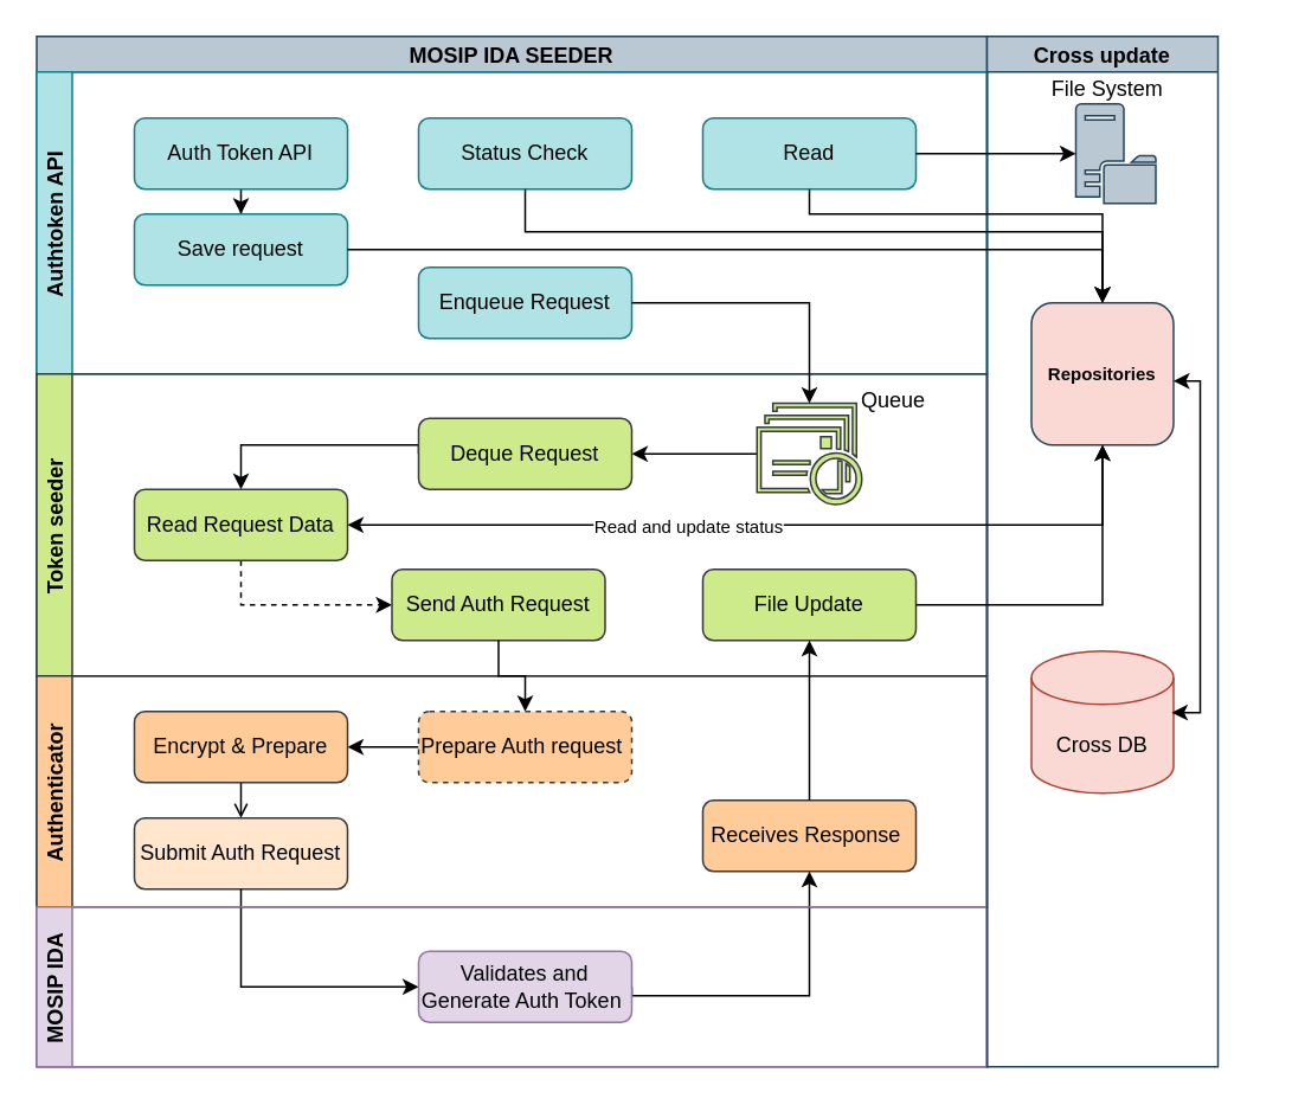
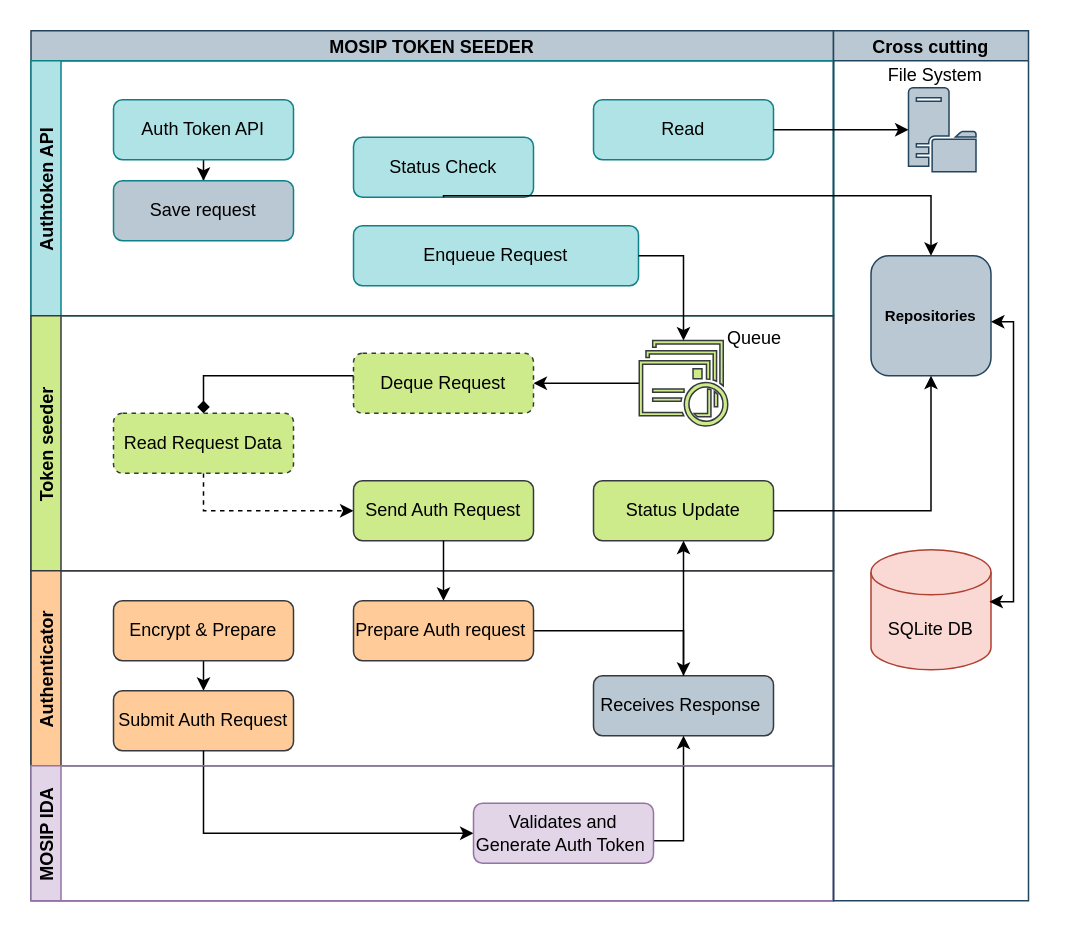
  <mxCell id="0" />
  <mxCell id="1" parent="0" />
- <mxCell id="2" value="MOSIP IDA SEEDER" style="swimlane;childLayout=stackLayout;resizeParent=1;resizeParentMax=0;horizontal=1;startSize=20;horizontalStack=0;fillColor=#bac8d3;strokeColor=#23445d;" parent="1" vertex="1"><mxGeometry x="20" y="20" width="535" height="580" as="geometry"><mxRectangle x="50" y="10" width="70" height="30" as="alternateBounds" /></mxGeometry></mxCell>
+ <mxCell id="2" value="MOSIP TOKEN SEEDER" style="swimlane;childLayout=stackLayout;resizeParent=1;resizeParentMax=0;horizontal=1;startSize=20;horizontalStack=0;fillColor=#bac8d3;strokeColor=#23445d;" parent="1" vertex="1"><mxGeometry x="20" y="20" width="535" height="580" as="geometry"><mxRectangle x="50" y="10" width="70" height="30" as="alternateBounds" /></mxGeometry></mxCell>
  <mxCell id="3" value="Authtoken API" style="swimlane;startSize=20;horizontal=0;fillColor=#b0e3e6;strokeColor=#0e8088;" parent="2" vertex="1"><mxGeometry y="20" width="535" height="170" as="geometry" /></mxCell>
  <mxCell id="4" style="edgeStyle=orthogonalEdgeStyle;rounded=0;orthogonalLoop=1;jettySize=auto;html=1;entryX=0.5;entryY=0;entryDx=0;entryDy=0;fontSize=10;fontColor=#000000;startArrow=none;startFill=0;endArrow=classic;endFill=1;fillColor=#b0e3e6;strokeColor=#000000;" parent="3" source="5" target="8" edge="1"><mxGeometry relative="1" as="geometry" /></mxCell>
  <mxCell id="5" value="Auth Token API" style="rounded=1;whiteSpace=wrap;html=1;fillColor=#b0e3e6;strokeColor=#0e8088;" parent="3" vertex="1"><mxGeometry x="55" y="26" width="120" height="40" as="geometry" /></mxCell>
- <mxCell id="6" value="Status Check" style="rounded=1;whiteSpace=wrap;html=1;fillColor=#b0e3e6;strokeColor=#0e8088;" parent="3" vertex="1"><mxGeometry x="215" y="26" width="120" height="40" as="geometry" /></mxCell>
+ <mxCell id="6" value="Status Check" style="rounded=1;whiteSpace=wrap;html=1;fillColor=#b0e3e6;strokeColor=#0e8088;" parent="3" vertex="1"><mxGeometry x="215" y="51" width="120" height="40" as="geometry" /></mxCell>
  <mxCell id="7" value="Read" style="rounded=1;whiteSpace=wrap;html=1;fillColor=#b0e3e6;strokeColor=#0e8088;" parent="3" vertex="1"><mxGeometry x="375" y="26" width="120" height="40" as="geometry" /></mxCell>
- <mxCell id="8" value="Save request" style="rounded=1;whiteSpace=wrap;html=1;fillColor=#b0e3e6;strokeColor=#0e8088;" parent="3" vertex="1"><mxGeometry x="55" y="80" width="120" height="40" as="geometry" /></mxCell>
- <mxCell id="9" value="Enqueue Request" style="rounded=1;whiteSpace=wrap;html=1;fillColor=#b0e3e6;strokeColor=#0e8088;" parent="3" vertex="1"><mxGeometry x="215" y="110" width="120" height="40" as="geometry" /></mxCell>
+ <mxCell id="8" value="Save request" style="rounded=1;whiteSpace=wrap;html=1;fillColor=#bac8d3;strokeColor=#0e8088;" parent="3" vertex="1"><mxGeometry x="55" y="80" width="120" height="40" as="geometry" /></mxCell>
+ <mxCell id="9" value="Enqueue Request" style="rounded=1;whiteSpace=wrap;html=1;fillColor=#b0e3e6;strokeColor=#0e8088;" parent="3" vertex="1"><mxGeometry x="215" y="110" width="190" height="40" as="geometry" /></mxCell>
  <mxCell id="10" value="Token seeder" style="swimlane;startSize=20;horizontal=0;fillColor=#cdeb8b;strokeColor=#36393d;" parent="2" vertex="1"><mxGeometry y="190" width="535" height="170" as="geometry" /></mxCell>
  <mxCell id="11" style="edgeStyle=orthogonalEdgeStyle;rounded=0;orthogonalLoop=1;jettySize=auto;html=1;entryX=1;entryY=0.5;entryDx=0;entryDy=0;fontSize=10;fontColor=#000000;startArrow=none;startFill=0;endArrow=classic;endFill=1;" parent="10" source="18" target="13" edge="1"><mxGeometry relative="1" as="geometry"><mxPoint x="395" y="40" as="sourcePoint" /></mxGeometry></mxCell>
- <mxCell id="12" style="edgeStyle=orthogonalEdgeStyle;rounded=0;orthogonalLoop=1;jettySize=auto;html=1;fontSize=10;fontColor=#000000;startArrow=none;startFill=0;endArrow=classic;endFill=1;exitX=0;exitY=0.5;exitDx=0;exitDy=0;entryX=0.5;entryY=0;entryDx=0;entryDy=0;" parent="10" source="13" target="15" edge="1"><mxGeometry relative="1" as="geometry"><mxPoint x="121" y="50" as="targetPoint" /><Array as="points"><mxPoint x="115" y="40" /></Array></mxGeometry></mxCell>
- <mxCell id="13" value="Deque Request" style="rounded=1;whiteSpace=wrap;html=1;fillColor=#cdeb8b;strokeColor=#36393d;" parent="10" vertex="1"><mxGeometry x="215" y="25" width="120" height="40" as="geometry" /></mxCell>
+ <mxCell id="12" style="edgeStyle=orthogonalEdgeStyle;rounded=0;orthogonalLoop=1;jettySize=auto;html=1;fontSize=10;fontColor=#000000;startArrow=none;startFill=0;endArrow=diamond;endFill=1;exitX=0;exitY=0.5;exitDx=0;exitDy=0;entryX=0.5;entryY=0;entryDx=0;entryDy=0;" parent="10" source="13" target="15" edge="1"><mxGeometry relative="1" as="geometry"><mxPoint x="121" y="50" as="targetPoint" /><Array as="points"><mxPoint x="115" y="40" /></Array></mxGeometry></mxCell>
+ <mxCell id="13" value="Deque Request" style="rounded=1;whiteSpace=wrap;html=1;fillColor=#cdeb8b;strokeColor=#36393d;dashed=1;" parent="10" vertex="1"><mxGeometry x="215" y="25" width="120" height="40" as="geometry" /></mxCell>
  <mxCell id="14" value="" style="edgeStyle=orthogonalEdgeStyle;rounded=0;orthogonalLoop=1;jettySize=auto;html=1;fontSize=10;fontColor=#000000;startArrow=none;startFill=0;endArrow=classic;endFill=1;exitX=0.5;exitY=1;exitDx=0;exitDy=0;entryX=0;entryY=0.5;entryDx=0;entryDy=0;dashed=1;" parent="10" source="15" target="16" edge="1"><mxGeometry relative="1" as="geometry" /></mxCell>
- <mxCell id="15" value="Read Request Data" style="rounded=1;whiteSpace=wrap;html=1;fillColor=#cdeb8b;strokeColor=#36393d;" parent="10" vertex="1"><mxGeometry x="55" y="65" width="120" height="40" as="geometry" /></mxCell>
- <mxCell id="16" value="Send Auth Request" style="whiteSpace=wrap;html=1;rounded=1;fillColor=#cdeb8b;strokeColor=#36393d;" parent="10" vertex="1"><mxGeometry x="200" y="110" width="120" height="40" as="geometry" /></mxCell>
- <mxCell id="17" value="File Update" style="whiteSpace=wrap;html=1;rounded=1;fillColor=#cdeb8b;strokeColor=#36393d;" parent="10" vertex="1"><mxGeometry x="375" y="110" width="120" height="40" as="geometry" /></mxCell>
+ <mxCell id="15" value="Read Request Data" style="rounded=1;whiteSpace=wrap;html=1;fillColor=#cdeb8b;strokeColor=#36393d;dashed=1;" parent="10" vertex="1"><mxGeometry x="55" y="65" width="120" height="40" as="geometry" /></mxCell>
+ <mxCell id="16" value="Send Auth Request" style="whiteSpace=wrap;html=1;rounded=1;fillColor=#cdeb8b;strokeColor=#36393d;" parent="10" vertex="1"><mxGeometry x="215" y="110" width="120" height="40" as="geometry" /></mxCell>
+ <mxCell id="17" value="Status Update" style="whiteSpace=wrap;html=1;rounded=1;fillColor=#cdeb8b;strokeColor=#36393d;" parent="10" vertex="1"><mxGeometry x="375" y="110" width="120" height="40" as="geometry" /></mxCell>
  <mxCell id="18" value="" style="sketch=0;pointerEvents=1;shadow=0;dashed=0;html=1;strokeColor=#36393d;fillColor=#cdeb8b;labelPosition=center;verticalLabelPosition=bottom;verticalAlign=top;outlineConnect=0;align=center;shape=mxgraph.office.communications.queue_viewer;labelBackgroundColor=none;fillStyle=auto;" vertex="1" parent="10"><mxGeometry x="405.5" y="16.5" width="59" height="57" as="geometry" /></mxCell>
  <mxCell id="19" value="Queue" style="text;html=1;strokeColor=none;fillColor=none;align=center;verticalAlign=middle;whiteSpace=wrap;rounded=0;labelBackgroundColor=none;fillStyle=auto;" vertex="1" parent="10"><mxGeometry x="455" y="10" width="55" height="10" as="geometry" /></mxCell>
  <mxCell id="20" value="Authenticator" style="swimlane;startSize=20;horizontal=0;fillColor=#ffcc99;strokeColor=#36393d;" parent="2" vertex="1"><mxGeometry y="360" width="535" height="130" as="geometry" /></mxCell>
- <mxCell id="21" style="edgeStyle=orthogonalEdgeStyle;rounded=0;orthogonalLoop=1;jettySize=auto;html=1;entryX=1;entryY=0.5;entryDx=0;entryDy=0;fontSize=10;fontColor=#000000;startArrow=none;startFill=0;endArrow=classic;endFill=1;" parent="20" source="22" target="24" edge="1"><mxGeometry relative="1" as="geometry" /></mxCell>
- <mxCell id="22" value="Prepare Auth request&amp;nbsp;" style="rounded=1;whiteSpace=wrap;html=1;fillColor=#ffcc99;strokeColor=#36393d;dashed=1;" parent="20" vertex="1"><mxGeometry x="215" y="20" width="120" height="40" as="geometry" /></mxCell>
- <mxCell id="23" value="" style="edgeStyle=orthogonalEdgeStyle;rounded=0;orthogonalLoop=1;jettySize=auto;html=1;fontSize=10;fontColor=#000000;startArrow=none;startFill=0;endArrow=open;endFill=1;entryX=0.5;entryY=0;entryDx=0;entryDy=0;exitX=0.5;exitY=1;exitDx=0;exitDy=0;" parent="20" source="24" target="25" edge="1"><mxGeometry relative="1" as="geometry" /></mxCell>
+ <mxCell id="21" style="edgeStyle=orthogonalEdgeStyle;rounded=0;orthogonalLoop=1;jettySize=auto;html=1;fontSize=10;fontColor=#000000;startArrow=none;startFill=0;endArrow=classic;endFill=1;" parent="20" source="22" target="26" edge="1"><mxGeometry relative="1" as="geometry" /></mxCell>
+ <mxCell id="22" value="Prepare Auth request&amp;nbsp;" style="rounded=1;whiteSpace=wrap;html=1;fillColor=#ffcc99;strokeColor=#36393d;" parent="20" vertex="1"><mxGeometry x="215" y="20" width="120" height="40" as="geometry" /></mxCell>
+ <mxCell id="23" value="" style="edgeStyle=orthogonalEdgeStyle;rounded=0;orthogonalLoop=1;jettySize=auto;html=1;fontSize=10;fontColor=#000000;startArrow=none;startFill=0;endArrow=classic;endFill=1;entryX=0.5;entryY=0;entryDx=0;entryDy=0;exitX=0.5;exitY=1;exitDx=0;exitDy=0;" parent="20" source="24" target="25" edge="1"><mxGeometry relative="1" as="geometry" /></mxCell>
  <mxCell id="24" value="Encrypt &amp;amp; Prepare" style="rounded=1;whiteSpace=wrap;html=1;fillColor=#ffcc99;strokeColor=#36393d;" parent="20" vertex="1"><mxGeometry x="55" y="20" width="120" height="40" as="geometry" /></mxCell>
- <mxCell id="25" value="Submit Auth Request" style="rounded=1;whiteSpace=wrap;html=1;fillColor=#ffe6cc;strokeColor=#36393d;" parent="20" vertex="1"><mxGeometry x="55" y="80" width="120" height="40" as="geometry" /></mxCell>
- <mxCell id="26" value="Receives Response&amp;nbsp;" style="rounded=1;whiteSpace=wrap;html=1;fillColor=#ffcc99;strokeColor=#36393d;" parent="20" vertex="1"><mxGeometry x="375" y="70" width="120" height="40" as="geometry" /></mxCell>
+ <mxCell id="25" value="Submit Auth Request" style="rounded=1;whiteSpace=wrap;html=1;fillColor=#ffcc99;strokeColor=#36393d;" parent="20" vertex="1"><mxGeometry x="55" y="80" width="120" height="40" as="geometry" /></mxCell>
+ <mxCell id="26" value="Receives Response&amp;nbsp;" style="rounded=1;whiteSpace=wrap;html=1;fillColor=#bac8d3;strokeColor=#36393d;" parent="20" vertex="1"><mxGeometry x="375" y="70" width="120" height="40" as="geometry" /></mxCell>
  <mxCell id="27" style="edgeStyle=orthogonalEdgeStyle;rounded=0;orthogonalLoop=1;jettySize=auto;html=1;fontSize=10;fontColor=#000000;startArrow=none;startFill=0;endArrow=classic;endFill=1;" parent="2" source="9" target="18" edge="1"><mxGeometry relative="1" as="geometry"><mxPoint x="439" y="200" as="targetPoint" /></mxGeometry></mxCell>
  <mxCell id="28" style="edgeStyle=orthogonalEdgeStyle;rounded=0;orthogonalLoop=1;jettySize=auto;html=1;exitX=0.5;exitY=1;exitDx=0;exitDy=0;fontSize=10;fontColor=#000000;startArrow=none;startFill=0;endArrow=classic;endFill=1;entryX=0.5;entryY=0;entryDx=0;entryDy=0;" parent="2" source="16" target="22" edge="1"><mxGeometry relative="1" as="geometry"><mxPoint x="360" y="360" as="targetPoint" /></mxGeometry></mxCell>
  <mxCell id="29" value="" style="edgeStyle=orthogonalEdgeStyle;rounded=0;orthogonalLoop=1;jettySize=auto;html=1;fontSize=10;fontColor=#000000;startArrow=none;startFill=0;endArrow=classic;endFill=1;entryX=0;entryY=0.5;entryDx=0;entryDy=0;exitX=0.5;exitY=1;exitDx=0;exitDy=0;" parent="2" source="25" target="33" edge="1"><mxGeometry relative="1" as="geometry" /></mxCell>
  <mxCell id="30" style="edgeStyle=orthogonalEdgeStyle;rounded=0;orthogonalLoop=1;jettySize=auto;html=1;fontSize=10;fontColor=#000000;startArrow=none;startFill=0;endArrow=classic;endFill=1;exitX=1;exitY=0.5;exitDx=0;exitDy=0;entryX=0.5;entryY=1;entryDx=0;entryDy=0;" parent="2" source="33" target="26" edge="1"><mxGeometry relative="1" as="geometry"><mxPoint x="460" y="530" as="targetPoint" /><Array as="points"><mxPoint x="335" y="540" /><mxPoint x="435" y="540" /></Array></mxGeometry></mxCell>
  <mxCell id="31" style="edgeStyle=orthogonalEdgeStyle;rounded=0;orthogonalLoop=1;jettySize=auto;html=1;entryX=0.5;entryY=1;entryDx=0;entryDy=0;fontSize=10;fontColor=#000000;startArrow=none;startFill=0;endArrow=classic;endFill=1;" parent="2" source="26" target="17" edge="1"><mxGeometry relative="1" as="geometry" /></mxCell>
  <mxCell id="32" value="MOSIP IDA" style="swimlane;startSize=20;horizontal=0;fillColor=#e1d5e7;strokeColor=#9673a6;" parent="2" vertex="1"><mxGeometry y="490" width="535" height="90" as="geometry" /></mxCell>
- <mxCell id="33" value="Validates and Generate Auth Token&amp;nbsp;" style="rounded=1;whiteSpace=wrap;html=1;fillColor=#e1d5e7;strokeColor=#9673a6;" parent="32" vertex="1"><mxGeometry x="215" y="25" width="120" height="40" as="geometry" /></mxCell>
- <mxCell id="34" value="Cross update" style="swimlane;startSize=20;fillStyle=auto;fillColor=#bac8d3;swimlaneFillColor=none;labelBackgroundColor=none;strokeColor=#23445d;" parent="1" vertex="1"><mxGeometry x="555" y="20" width="130" height="580" as="geometry" /></mxCell>
- <mxCell id="35" value="Repositories" style="rounded=1;whiteSpace=wrap;html=1;fontSize=10;fontStyle=1;fillColor=#fad9d5;strokeColor=#23445d;" parent="34" vertex="1"><mxGeometry x="25" y="150" width="80" height="80" as="geometry" /></mxCell>
- <mxCell id="36" value="Cross DB" style="shape=cylinder3;whiteSpace=wrap;html=1;boundedLbl=1;backgroundOutline=1;size=15;fillColor=#fad9d5;strokeColor=#ae4132;" parent="34" vertex="1"><mxGeometry x="25" y="346" width="80" height="80" as="geometry" /></mxCell>
+ <mxCell id="33" value="Validates and Generate Auth Token&amp;nbsp;" style="rounded=1;whiteSpace=wrap;html=1;fillColor=#e1d5e7;strokeColor=#9673a6;" parent="32" vertex="1"><mxGeometry x="295" y="25" width="120" height="40" as="geometry" /></mxCell>
+ <mxCell id="34" value="Cross cutting" style="swimlane;startSize=20;fillStyle=auto;fillColor=#bac8d3;swimlaneFillColor=none;labelBackgroundColor=none;strokeColor=#23445d;" parent="1" vertex="1"><mxGeometry x="555" y="20" width="130" height="580" as="geometry" /></mxCell>
+ <mxCell id="35" value="Repositories" style="rounded=1;whiteSpace=wrap;html=1;fontSize=10;fontStyle=1;fillColor=#bac8d3;strokeColor=#23445d;" parent="34" vertex="1"><mxGeometry x="25" y="150" width="80" height="80" as="geometry" /></mxCell>
+ <mxCell id="36" value="SQLite DB" style="shape=cylinder3;whiteSpace=wrap;html=1;boundedLbl=1;backgroundOutline=1;size=15;fillColor=#fad9d5;strokeColor=#ae4132;" parent="34" vertex="1"><mxGeometry x="25" y="346" width="80" height="80" as="geometry" /></mxCell>
  <mxCell id="37" style="edgeStyle=orthogonalEdgeStyle;rounded=0;orthogonalLoop=1;jettySize=auto;html=1;entryX=0.987;entryY=0.433;entryDx=0;entryDy=0;entryPerimeter=0;startArrow=classic;startFill=1;" parent="34" target="36" edge="1"><mxGeometry relative="1" as="geometry"><mxPoint x="105" y="194" as="sourcePoint" /><Array as="points"><mxPoint x="120" y="194" /><mxPoint x="120" y="381" /></Array></mxGeometry></mxCell>
  <mxCell id="38" value="" style="sketch=0;pointerEvents=1;shadow=0;dashed=0;html=1;strokeColor=#23445d;fillColor=#bac8d3;labelPosition=center;verticalLabelPosition=bottom;verticalAlign=top;outlineConnect=0;align=center;shape=mxgraph.office.servers.file_server;" vertex="1" parent="34"><mxGeometry x="50" y="38" width="45" height="56" as="geometry" /></mxCell>
  <mxCell id="39" value="File System" style="text;html=1;strokeColor=none;fillColor=none;align=center;verticalAlign=middle;whiteSpace=wrap;rounded=0;" vertex="1" parent="34"><mxGeometry x="29" y="15" width="78" height="30" as="geometry" /></mxCell>
- <mxCell id="40" style="edgeStyle=orthogonalEdgeStyle;rounded=0;orthogonalLoop=1;jettySize=auto;html=1;fontSize=10;fontColor=#000000;startArrow=none;startFill=0;endArrow=classic;endFill=1;entryX=0.5;entryY=0;entryDx=0;entryDy=0;" parent="1" source="8" target="35" edge="1"><mxGeometry relative="1" as="geometry"><mxPoint x="270" y="280" as="targetPoint" /><Array as="points"><mxPoint x="620" y="140" /></Array></mxGeometry></mxCell>
- <mxCell id="41" style="edgeStyle=orthogonalEdgeStyle;rounded=0;orthogonalLoop=1;jettySize=auto;html=1;fontSize=10;fontColor=#000000;startArrow=classic;startFill=1;endArrow=classic;endFill=1;entryX=1;entryY=0.5;entryDx=0;entryDy=0;exitX=0.5;exitY=1;exitDx=0;exitDy=0;" parent="1" target="15" edge="1" source="35"><mxGeometry relative="1" as="geometry"><mxPoint x="710" y="250" as="sourcePoint" /><mxPoint x="210" y="380" as="targetPoint" /><Array as="points"><mxPoint x="620" y="295" /></Array></mxGeometry></mxCell>
- <mxCell id="42" value="Read and update status" style="edgeLabel;html=1;align=center;verticalAlign=middle;resizable=0;points=[];fontSize=10;fontColor=#000000;" parent="41" vertex="1" connectable="0"><mxGeometry x="-0.085" y="-1" relative="1" as="geometry"><mxPoint x="-64" y="1" as="offset" /></mxGeometry></mxCell>
  <mxCell id="43" style="edgeStyle=orthogonalEdgeStyle;rounded=0;orthogonalLoop=1;jettySize=auto;html=1;entryX=0.5;entryY=0;entryDx=0;entryDy=0;fontSize=10;fontColor=#000000;startArrow=none;startFill=0;endArrow=classic;endFill=1;exitX=0.5;exitY=1;exitDx=0;exitDy=0;" parent="1" source="6" target="35" edge="1"><mxGeometry relative="1" as="geometry"><Array as="points"><mxPoint x="295" y="130" /><mxPoint x="620" y="130" /></Array></mxGeometry></mxCell>
- <mxCell id="44" style="edgeStyle=orthogonalEdgeStyle;rounded=0;orthogonalLoop=1;jettySize=auto;html=1;entryX=0.5;entryY=0;entryDx=0;entryDy=0;fontSize=10;fontColor=#000000;startArrow=none;startFill=0;endArrow=classic;endFill=1;exitX=0.5;exitY=1;exitDx=0;exitDy=0;" parent="1" source="7" target="35" edge="1"><mxGeometry relative="1" as="geometry"><Array as="points"><mxPoint x="510" y="120" /><mxPoint x="705" y="120" /></Array></mxGeometry></mxCell>
  <mxCell id="45" style="edgeStyle=orthogonalEdgeStyle;rounded=0;orthogonalLoop=1;jettySize=auto;html=1;fontSize=10;fontColor=#000000;startArrow=none;startFill=0;endArrow=classic;endFill=1;entryX=0.5;entryY=1;entryDx=0;entryDy=0;" parent="1" source="17" edge="1" target="35"><mxGeometry relative="1" as="geometry"><mxPoint x="710" y="270" as="targetPoint" /></mxGeometry></mxCell>
  <mxCell id="46" value="" style="edgeStyle=orthogonalEdgeStyle;rounded=0;orthogonalLoop=1;jettySize=auto;html=1;" edge="1" parent="1" source="7" target="38"><mxGeometry relative="1" as="geometry" /></mxCell>
